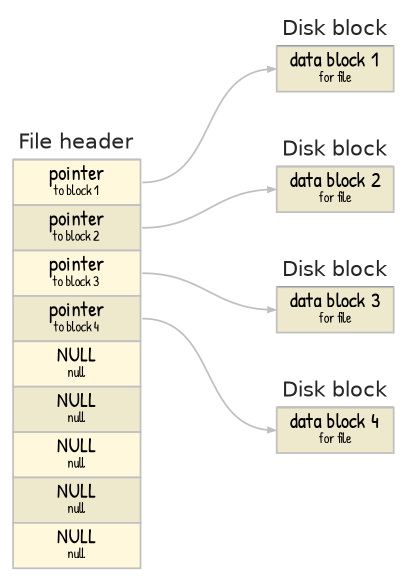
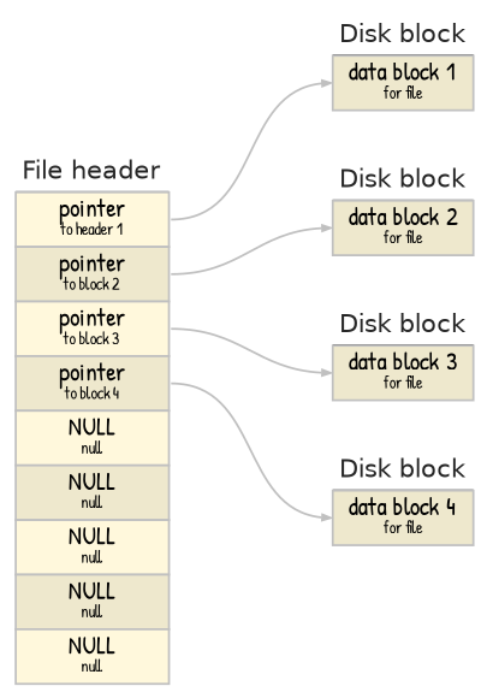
  digraph {
    fontname="Patrick Hand"
    rankdir=RL
    ranksep=1.0
    node [fontname="Patrick Hand" fontsize=10 margin="0.04 0.04" shape=none]
    edge [arrowsize=0.4 color=grey headport=data1 fontname="Patrick Hand"]
-   n1 [height=0.2 label=<<table border="0.1" cellborder="1" cellspacing="0"><TR><TD sides="b"><font face="helvetica" color="grey15" point-size="12">File header</font></TD></TR><tr><td align="text" color="grey" bgcolor="cornsilk" height="10" width="60" port="pointer1"><font point-size="12">pointer</font><br></br><font point-size="8">to block 1</font></td></tr><tr><td align="text" color="grey" bgcolor="cornsilk2" height="10" width="60" port="pointer2"><font point-size="12">pointer</font><br></br><font point-size="8">to block 2</font></td></tr><tr><td align="text" color="grey" bgcolor="cornsilk" height="10" width="60" port="pointer3"><font point-size="12">pointer</font><br></br><font point-size="8">to block 3</font></td></tr><tr><td align="text" color="grey" bgcolor="cornsilk2" height="10" width="60" port="pointer4"><font point-size="12">pointer</font><br></br><font point-size="8">to block 4</font></td></tr><tr><td align="text" color="grey" bgcolor="cornsilk" height="10" width="60" port="null1"><font point-size="12">NULL</font><br></br><font point-size="8">null</font></td></tr><tr><td align="text" color="grey" bgcolor="cornsilk2" height="10" width="60" port="null2"><font point-size="12">NULL</font><br></br><font point-size="8">null</font></td></tr><tr><td align="text" color="grey" bgcolor="cornsilk" height="10" width="60" port="null3"><font point-size="12">NULL</font><br></br><font point-size="8">null</font></td></tr><tr><td align="text" color="grey" bgcolor="cornsilk2" height="10" width="60" port="null4"><font point-size="12">NULL</font><br></br><font point-size="8">null</font></td></tr><tr><td align="text" color="grey" bgcolor="cornsilk" height="10" width="60" port="null5"><font point-size="12">NULL</font><br></br><font point-size="8">null</font></td></tr></table>> width=0.4]
+   n1 [height=0.2 label=<<table border="0.1" cellborder="1" cellspacing="0"><TR><TD sides="b"><font face="helvetica" color="grey15" point-size="12">File header</font></TD></TR><tr><td align="text" color="grey" bgcolor="cornsilk" height="10" width="60" port="pointer1"><font point-size="12">pointer</font><br></br><font point-size="8">to header 1</font></td></tr><tr><td align="text" color="grey" bgcolor="cornsilk2" height="10" width="60" port="pointer2"><font point-size="12">pointer</font><br></br><font point-size="8">to block 2</font></td></tr><tr><td align="text" color="grey" bgcolor="cornsilk" height="10" width="60" port="pointer3"><font point-size="12">pointer</font><br></br><font point-size="8">to block 3</font></td></tr><tr><td align="text" color="grey" bgcolor="cornsilk2" height="10" width="60" port="pointer4"><font point-size="12">pointer</font><br></br><font point-size="8">to block 4</font></td></tr><tr><td align="text" color="grey" bgcolor="cornsilk" height="10" width="60" port="null1"><font point-size="12">NULL</font><br></br><font point-size="8">null</font></td></tr><tr><td align="text" color="grey" bgcolor="cornsilk2" height="10" width="60" port="null2"><font point-size="12">NULL</font><br></br><font point-size="8">null</font></td></tr><tr><td align="text" color="grey" bgcolor="cornsilk" height="10" width="60" port="null3"><font point-size="12">NULL</font><br></br><font point-size="8">null</font></td></tr><tr><td align="text" color="grey" bgcolor="cornsilk2" height="10" width="60" port="null4"><font point-size="12">NULL</font><br></br><font point-size="8">null</font></td></tr><tr><td align="text" color="grey" bgcolor="cornsilk" height="10" width="60" port="null5"><font point-size="12">NULL</font><br></br><font point-size="8">null</font></td></tr></table>> width=0.4]
    n2 [height=0.2 label=<<table border="0.1" cellborder="1" cellspacing="0"><TR><TD sides="b"><font face="helvetica" color="grey15" point-size="12">Disk block</font></TD></TR><tr><td align="text" color="grey" bgcolor="cornsilk2" height="10" width="60" port="data1"><font point-size="12">data block 1</font><br></br><font point-size="8">for file</font></td></tr></table>> width=0.4]
    n3 [height=0.2 label=<<table border="0.1" cellborder="1" cellspacing="0"><TR><TD sides="b"><font face="helvetica" color="grey15" point-size="12">Disk block</font></TD></TR><tr><td align="text" color="grey" bgcolor="cornsilk2" height="10" width="60" port="data1"><font point-size="12">data block 2</font><br></br><font point-size="8">for file</font></td></tr></table>> width=0.4]
    n4 [height=0.2 label=<<table border="0.1" cellborder="1" cellspacing="0"><TR><TD sides="b"><font face="helvetica" color="grey15" point-size="12">Disk block</font></TD></TR><tr><td align="text" color="grey" bgcolor="cornsilk2" height="10" width="60" port="data1"><font point-size="12">data block 3</font><br></br><font point-size="8">for file</font></td></tr></table>> width=0.4]
    n5 [height=0.2 label=<<table border="0.1" cellborder="1" cellspacing="0"><TR><TD sides="b"><font face="helvetica" color="grey15" point-size="12">Disk block</font></TD></TR><tr><td align="text" color="grey" bgcolor="cornsilk2" height="10" width="60" port="data1"><font point-size="12">data block 4</font><br></br><font point-size="8">for file</font></td></tr></table>> width=0.4]
    subgraph sub_1 {
      rank=sink
      n1
    }
    subgraph sub_2 {
      rank=source
      n2
      n3
      n4
      n5
    }
    n1 -> n2 [tailport=pointer1]
    n1 -> n3 [tailport=pointer2]
    n1 -> n4 [tailport=pointer3]
    n1 -> n5 [tailport=pointer4]
  }
